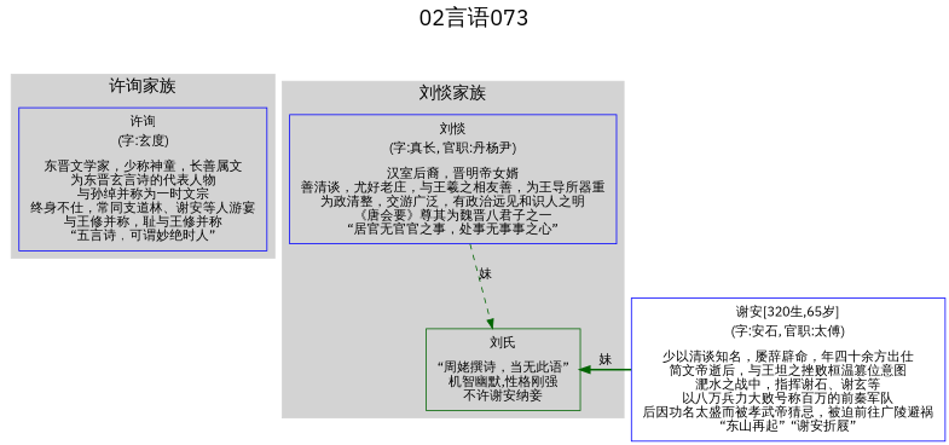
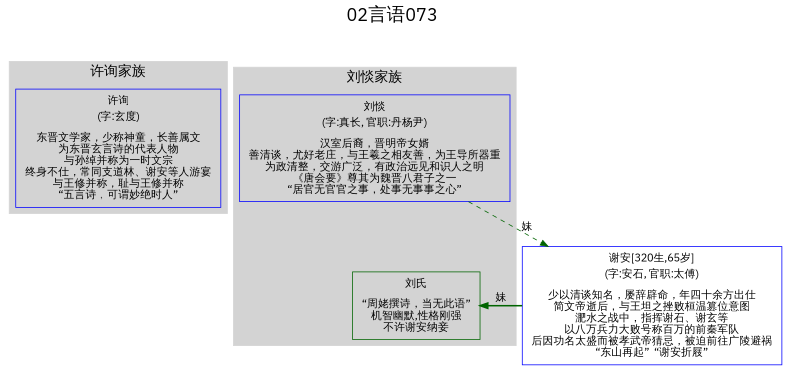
  digraph {
    color=lightgrey
    fontname="IBM Plex Sans"
    fontsize=24
    label="02言语073"
    labelloc=t
    rankdir=TB
    ranksep=0.5
    style=filled
    node [color=blue fontname="IBM Plex Sans" shape=box]
    edge [color=darkgreen fontname="IBM Plex Sans"]
    n1 [label=<<table border="0" cellborder="0"><tr><td>许询</td></tr><tr><td>(字:玄度)</td></tr><tr><td></td></tr><tr><td>东晋文学家，少称神童，长善属文<br/>为东晋玄言诗的代表人物<br/>与孙绰并称为一时文宗<br/>终身不仕，常同支道林、谢安等人游宴<br/>与王修并称，耻与王修并称<br/>“五言诗﹐可谓妙绝时人”<br/></td></tr></table>>]
    n2 [label=<<table border="0" cellborder="0"><tr><td>刘惔</td></tr><tr><td>(字:真长, 官职:丹杨尹)</td></tr><tr><td></td></tr><tr><td>汉室后裔，晋明帝女婿<br/>善清谈，尤好老庄，与王羲之相友善，为王导所器重<br/>为政清整，交游广泛，有政治远见和识人之明<br/>《唐会要》尊其为魏晋八君子之一<br/>“居官无官官之事，处事无事事之心”<br/></td></tr></table>>]
    n3 [color=darkgreen label=<<table border="0" cellborder="0"><tr><td>刘氏</td></tr><tr><td></td></tr><tr><td>“周姥撰诗，当无此语”<br/>机智幽默,性格刚强<br/>不许谢安纳妾<br/></td></tr></table>>]
    n4 [label=<<table border="0" cellborder="0"><tr><td>谢安[320生,65岁]</td></tr><tr><td>(字:安石, 官职:太傅)</td></tr><tr><td></td></tr><tr><td>少以清谈知名，屡辞辟命，年四十余方出仕<br/>简文帝逝后，与王坦之挫败桓温篡位意图<br/>淝水之战中，指挥谢石、谢玄等<br/>以八万兵力大败号称百万的前秦军队<br/>后因功名太盛而被孝武帝猜忌，被迫前往广陵避祸<br/>“东山再起”  “谢安折屐”<br/></td></tr></table>>]
    subgraph cluster_1 {
      fontsize=18
      label="许询家族"
      n1
    }
    subgraph cluster_2 {
      fontsize=18
      label="刘惔家族"
      n2
      n3
    }
-   n2 -> n3 [label="妹" style=dashed]
+   n2 -> n4 [label="妹" style=dashed]
    n4 -> n3 [label="妹" style=bold]
  }
